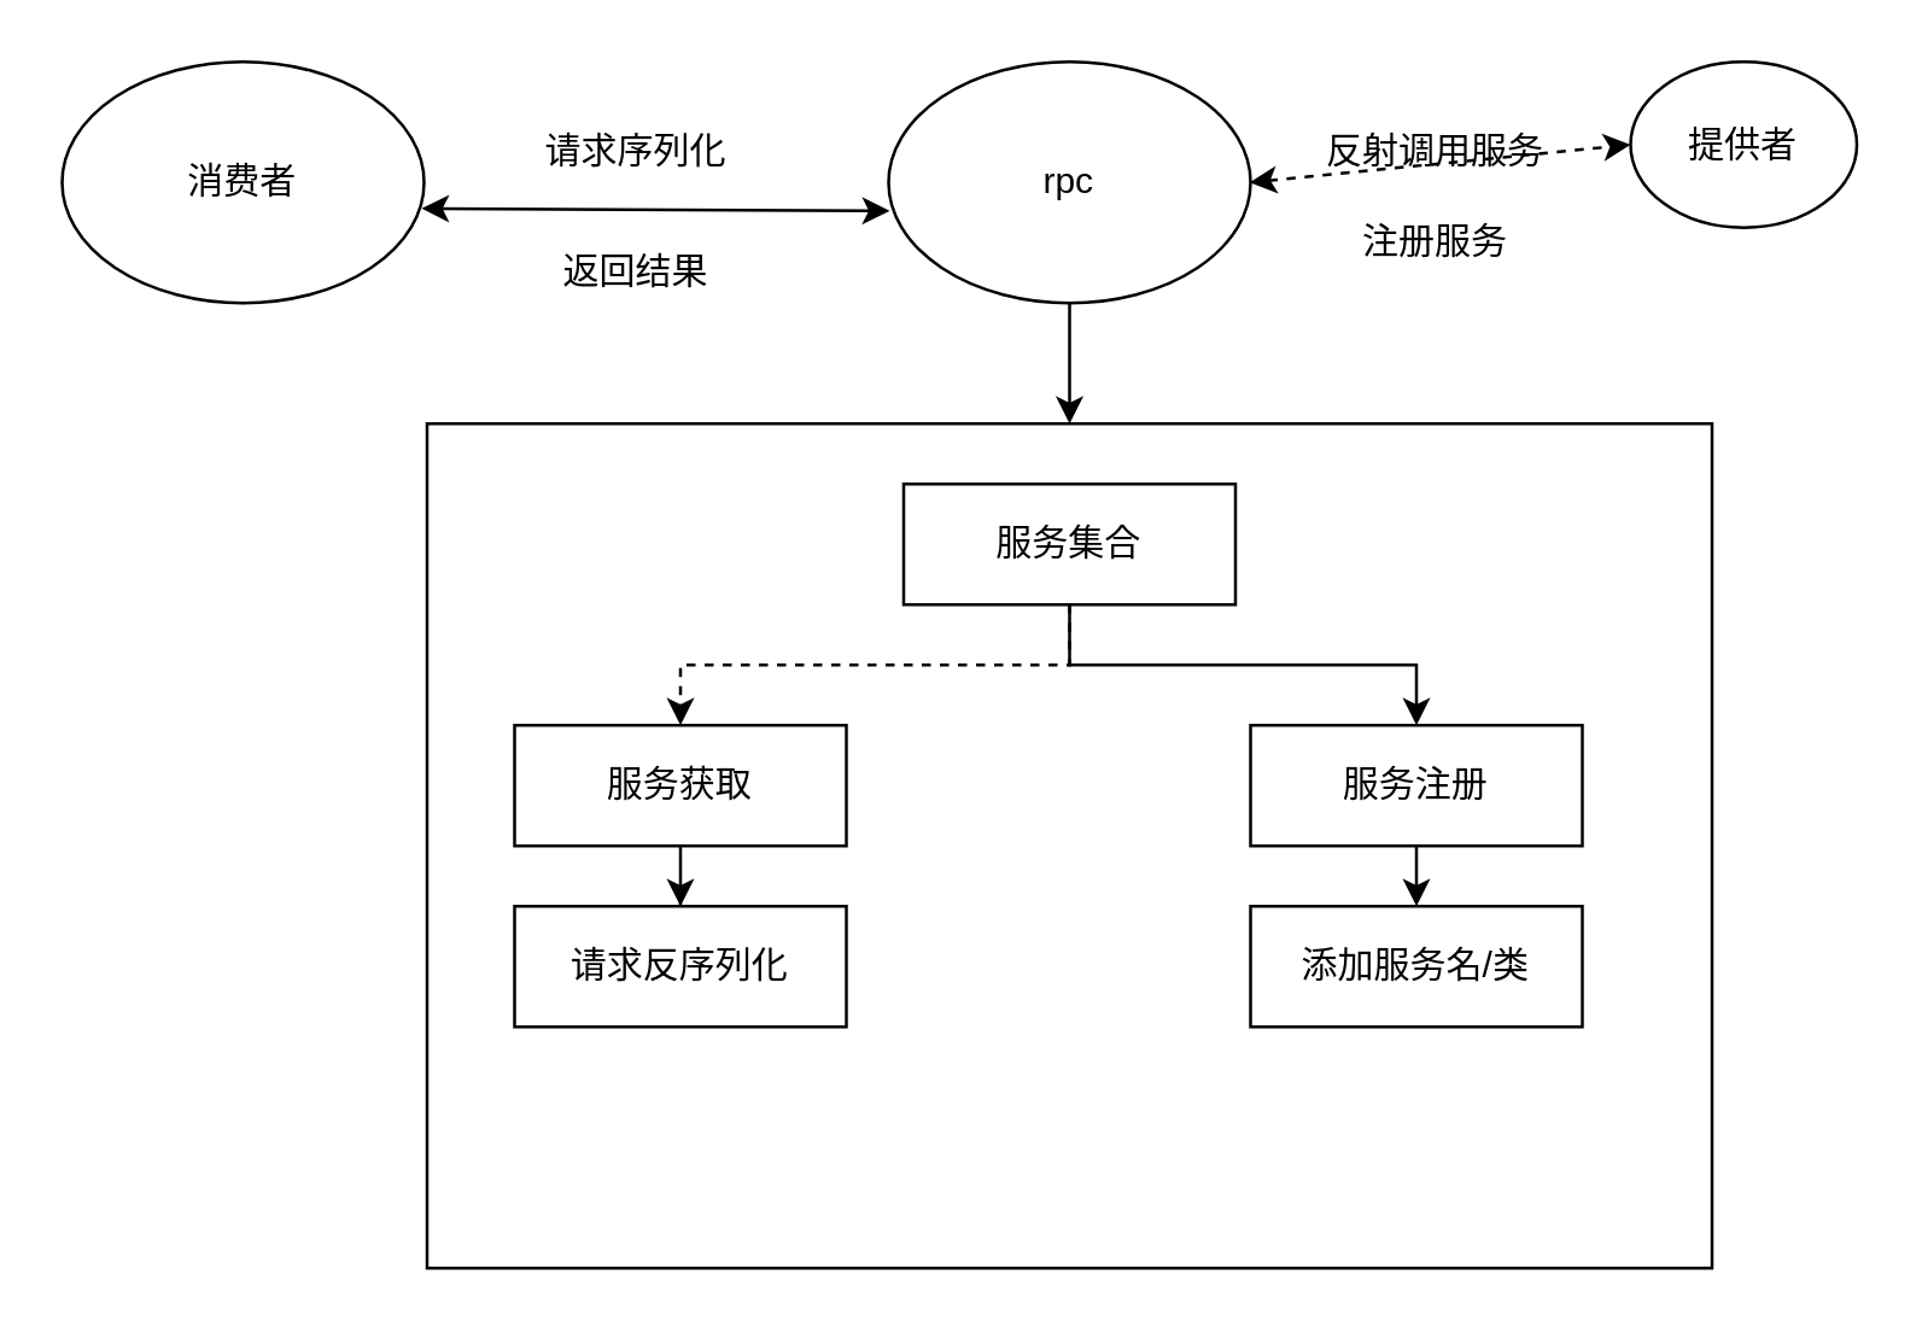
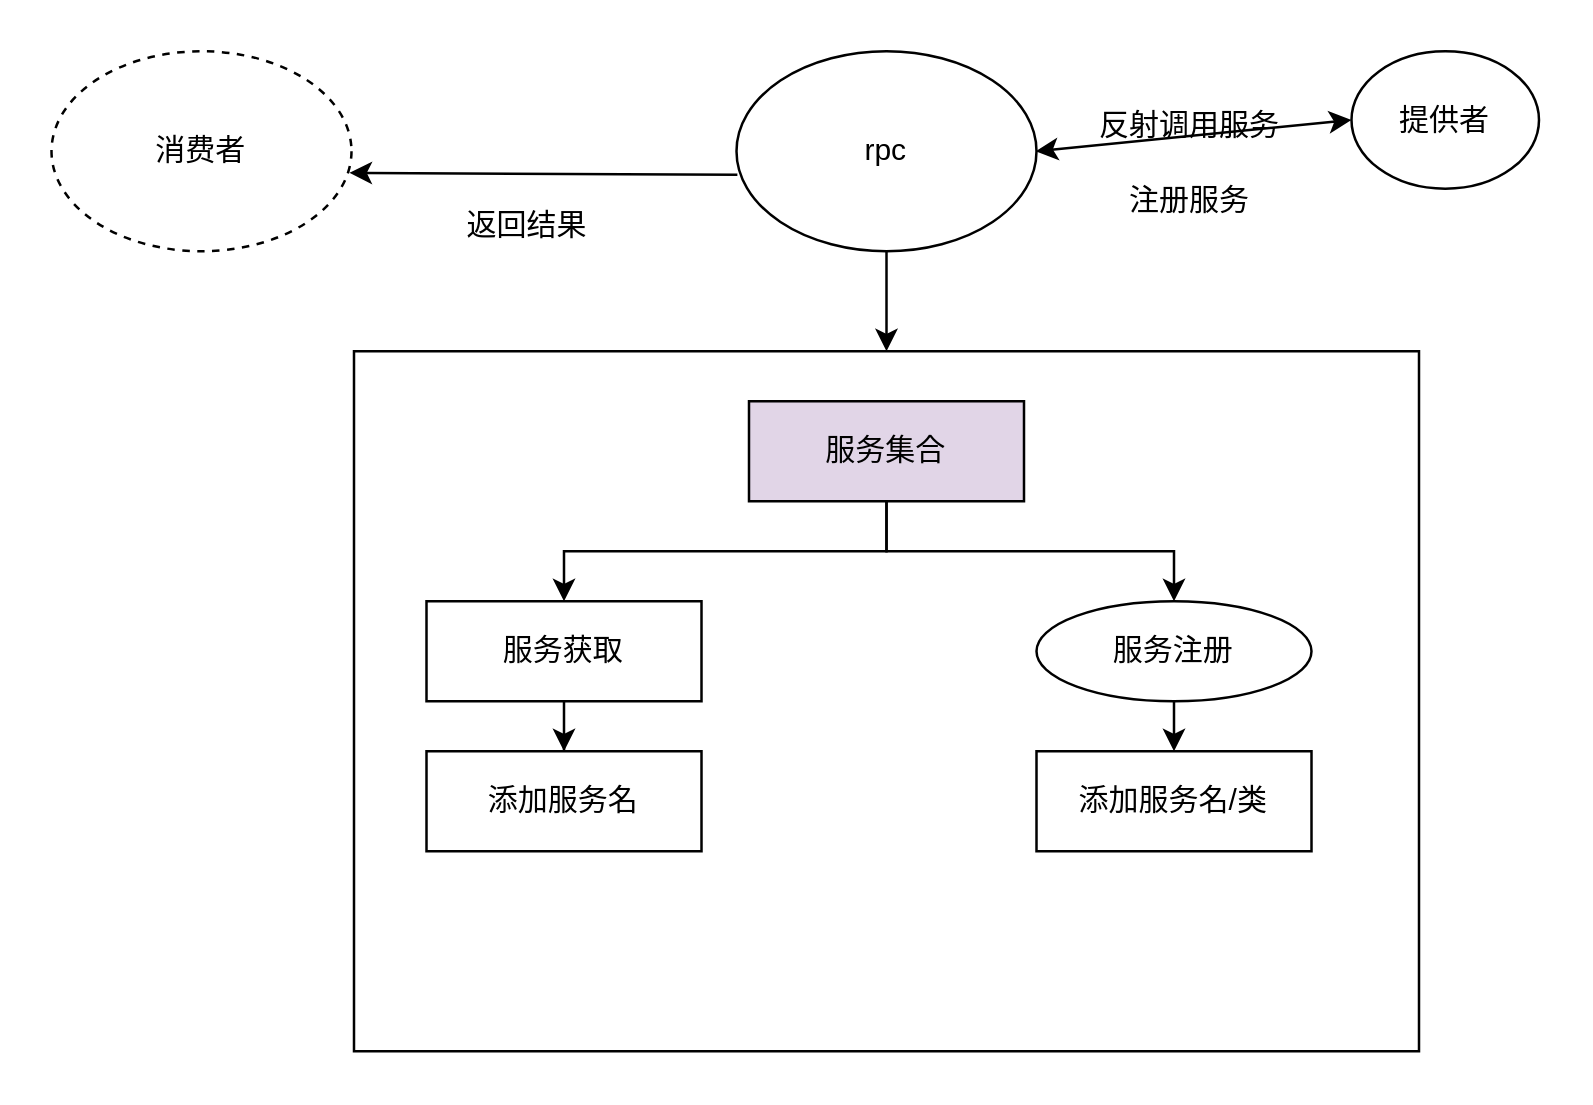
  <mxCell id="0" />
  <mxCell id="1" parent="0" />
- <mxCell id="2" value="消费者" style="ellipse;whiteSpace=wrap;html=1;" vertex="1" parent="1"><mxGeometry x="20" y="20" width="120" height="80" as="geometry" /></mxCell>
+ <mxCell id="2" value="消费者" style="ellipse;whiteSpace=wrap;html=1;dashed=1;" vertex="1" parent="1"><mxGeometry x="20" y="20" width="120" height="80" as="geometry" /></mxCell>
  <mxCell id="3" style="edgeStyle=orthogonalEdgeStyle;rounded=0;orthogonalLoop=1;jettySize=auto;html=1;exitX=0.5;exitY=1;exitDx=0;exitDy=0;entryX=0.5;entryY=0;entryDx=0;entryDy=0;" edge="1" parent="1" source="4" target="8"><mxGeometry relative="1" as="geometry" /></mxCell>
  <mxCell id="4" value="rpc" style="ellipse;whiteSpace=wrap;html=1;" vertex="1" parent="1"><mxGeometry x="294" y="20" width="120" height="80" as="geometry" /></mxCell>
  <mxCell id="5" value="提供者" style="ellipse;whiteSpace=wrap;html=1;" vertex="1" parent="1"><mxGeometry x="540" y="20" width="75" height="55" as="geometry" /></mxCell>
- <mxCell id="6" value="请求序列化" style="text;html=1;align=center;verticalAlign=middle;resizable=0;points=[];autosize=1;" vertex="1" parent="1"><mxGeometry x="170" y="40" width="80" height="20" as="geometry" /></mxCell>
  <mxCell id="7" value="反射调用服务" style="text;html=1;align=center;verticalAlign=middle;resizable=0;points=[];autosize=1;" vertex="1" parent="1"><mxGeometry x="430" y="40" width="90" height="20" as="geometry" /></mxCell>
  <mxCell id="8" value="" style="rounded=0;whiteSpace=wrap;html=1;" vertex="1" parent="1"><mxGeometry x="141" y="140" width="426" height="280" as="geometry" /></mxCell>
  <mxCell id="9" value="注册服务" style="text;html=1;align=center;verticalAlign=middle;resizable=0;points=[];autosize=1;" vertex="1" parent="1"><mxGeometry x="445" y="70" width="60" height="20" as="geometry" /></mxCell>
  <mxCell id="10" value="返回结果" style="text;html=1;align=center;verticalAlign=middle;resizable=0;points=[];autosize=1;" vertex="1" parent="1"><mxGeometry x="180" y="80" width="60" height="20" as="geometry" /></mxCell>
- <mxCell id="11" value="" style="endArrow=classic;startArrow=classic;html=1;exitX=0.993;exitY=0.608;exitDx=0;exitDy=0;exitPerimeter=0;entryX=0.003;entryY=0.618;entryDx=0;entryDy=0;entryPerimeter=0;" edge="1" parent="1" source="2" target="4"><mxGeometry width="50" height="50" relative="1" as="geometry"><mxPoint x="390" y="170" as="sourcePoint" /><mxPoint x="440" y="120" as="targetPoint" /></mxGeometry></mxCell>
- <mxCell id="12" value="" style="endArrow=classic;startArrow=classic;html=1;entryX=0;entryY=0.5;entryDx=0;entryDy=0;exitX=0.997;exitY=0.5;exitDx=0;exitDy=0;exitPerimeter=0;dashed=1;" edge="1" parent="1" source="4" target="5"><mxGeometry width="50" height="50" relative="1" as="geometry"><mxPoint x="440" y="120" as="sourcePoint" /><mxPoint x="490" y="70" as="targetPoint" /></mxGeometry></mxCell>
- <mxCell id="13" style="edgeStyle=orthogonalEdgeStyle;rounded=0;orthogonalLoop=1;jettySize=auto;html=1;exitX=0.5;exitY=1;exitDx=0;exitDy=0;entryX=0.5;entryY=0;entryDx=0;entryDy=0;dashed=1;" edge="1" parent="1" source="15" target="17"><mxGeometry relative="1" as="geometry" /></mxCell>
+ <mxCell id="11" value="" style="endArrow=none;startArrow=classic;html=1;exitX=0.993;exitY=0.608;exitDx=0;exitDy=0;exitPerimeter=0;entryX=0.003;entryY=0.618;entryDx=0;entryDy=0;entryPerimeter=0;" edge="1" parent="1" source="2" target="4"><mxGeometry width="50" height="50" relative="1" as="geometry"><mxPoint x="390" y="170" as="sourcePoint" /><mxPoint x="440" y="120" as="targetPoint" /></mxGeometry></mxCell>
+ <mxCell id="12" value="" style="endArrow=classic;startArrow=classic;html=1;entryX=0;entryY=0.5;entryDx=0;entryDy=0;exitX=0.997;exitY=0.5;exitDx=0;exitDy=0;exitPerimeter=0;" edge="1" parent="1" source="4" target="5"><mxGeometry width="50" height="50" relative="1" as="geometry"><mxPoint x="440" y="120" as="sourcePoint" /><mxPoint x="490" y="70" as="targetPoint" /></mxGeometry></mxCell>
+ <mxCell id="13" style="edgeStyle=orthogonalEdgeStyle;rounded=0;orthogonalLoop=1;jettySize=auto;html=1;exitX=0.5;exitY=1;exitDx=0;exitDy=0;entryX=0.5;entryY=0;entryDx=0;entryDy=0;" edge="1" parent="1" source="15" target="17"><mxGeometry relative="1" as="geometry" /></mxCell>
  <mxCell id="14" style="edgeStyle=orthogonalEdgeStyle;rounded=0;orthogonalLoop=1;jettySize=auto;html=1;exitX=0.5;exitY=1;exitDx=0;exitDy=0;entryX=0.5;entryY=0;entryDx=0;entryDy=0;" edge="1" parent="1" source="15" target="19"><mxGeometry relative="1" as="geometry" /></mxCell>
- <mxCell id="15" value="服务集合" style="rounded=0;whiteSpace=wrap;html=1;" vertex="1" parent="1"><mxGeometry x="299" y="160" width="110" height="40" as="geometry" /></mxCell>
+ <mxCell id="15" value="服务集合" style="rounded=0;whiteSpace=wrap;html=1;fillColor=#e1d5e7;" vertex="1" parent="1"><mxGeometry x="299" y="160" width="110" height="40" as="geometry" /></mxCell>
  <mxCell id="16" style="edgeStyle=orthogonalEdgeStyle;rounded=0;orthogonalLoop=1;jettySize=auto;html=1;exitX=0.5;exitY=1;exitDx=0;exitDy=0;" edge="1" parent="1" source="17" target="21"><mxGeometry relative="1" as="geometry" /></mxCell>
  <mxCell id="17" value="服务获取" style="rounded=0;whiteSpace=wrap;html=1;" vertex="1" parent="1"><mxGeometry x="170" y="240" width="110" height="40" as="geometry" /></mxCell>
  <mxCell id="18" style="edgeStyle=orthogonalEdgeStyle;rounded=0;orthogonalLoop=1;jettySize=auto;html=1;exitX=0.5;exitY=1;exitDx=0;exitDy=0;entryX=0.5;entryY=0;entryDx=0;entryDy=0;" edge="1" parent="1" source="19" target="20"><mxGeometry relative="1" as="geometry" /></mxCell>
- <mxCell id="19" value="服务注册" style="rounded=0;whiteSpace=wrap;html=1;" vertex="1" parent="1"><mxGeometry x="414" y="240" width="110" height="40" as="geometry" /></mxCell>
+ <mxCell id="19" value="服务注册" style="ellipse;whiteSpace=wrap;html=1;" vertex="1" parent="1"><mxGeometry x="414" y="240" width="110" height="40" as="geometry" /></mxCell>
  <mxCell id="20" value="添加服务名/类" style="rounded=0;whiteSpace=wrap;html=1;" vertex="1" parent="1"><mxGeometry x="414" y="300" width="110" height="40" as="geometry" /></mxCell>
- <mxCell id="21" value="请求反序列化" style="rounded=0;whiteSpace=wrap;html=1;" vertex="1" parent="1"><mxGeometry x="170" y="300" width="110" height="40" as="geometry" /></mxCell>
+ <mxCell id="21" value="添加服务名" style="rounded=0;whiteSpace=wrap;html=1;" vertex="1" parent="1"><mxGeometry x="170" y="300" width="110" height="40" as="geometry" /></mxCell>
